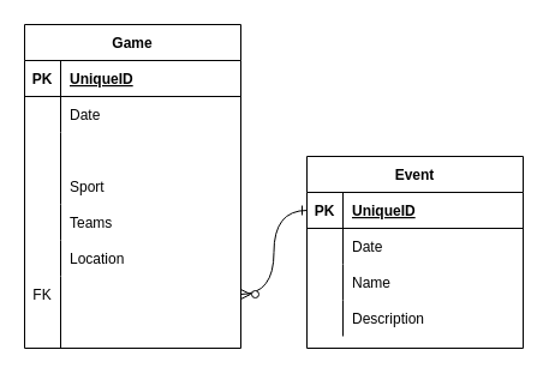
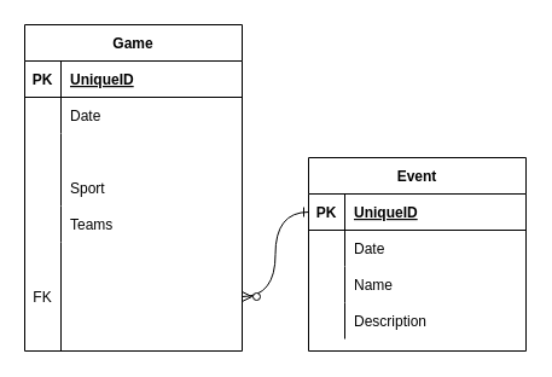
  <mxCell id="0" />
  <mxCell id="1" parent="0" />
  <mxCell id="2" value="Game" style="shape=table;startSize=30;container=1;collapsible=1;childLayout=tableLayout;fixedRows=1;rowLines=0;fontStyle=1;align=center;resizeLast=1;" vertex="1" parent="1"><mxGeometry x="20" y="20" width="180" height="270" as="geometry" /></mxCell>
  <mxCell id="3" value="" style="shape=partialRectangle;collapsible=0;dropTarget=0;pointerEvents=0;fillColor=none;top=0;left=0;bottom=1;right=0;points=[[0,0.5],[1,0.5]];portConstraint=eastwest;" vertex="1" parent="2"><mxGeometry y="30" width="180" height="30" as="geometry" /></mxCell>
  <mxCell id="4" value="PK" style="shape=partialRectangle;connectable=0;fillColor=none;top=0;left=0;bottom=0;right=0;fontStyle=1;overflow=hidden;" vertex="1" parent="3"><mxGeometry width="30" height="30" as="geometry" /></mxCell>
  <mxCell id="5" value="UniqueID" style="shape=partialRectangle;connectable=0;fillColor=none;top=0;left=0;bottom=0;right=0;align=left;spacingLeft=6;fontStyle=5;overflow=hidden;" vertex="1" parent="3"><mxGeometry x="30" width="150" height="30" as="geometry" /></mxCell>
  <mxCell id="6" value="" style="shape=partialRectangle;collapsible=0;dropTarget=0;pointerEvents=0;fillColor=none;top=0;left=0;bottom=0;right=0;points=[[0,0.5],[1,0.5]];portConstraint=eastwest;" vertex="1" parent="2"><mxGeometry y="60" width="180" height="30" as="geometry" /></mxCell>
  <mxCell id="7" value="" style="shape=partialRectangle;connectable=0;fillColor=none;top=0;left=0;bottom=0;right=0;editable=1;overflow=hidden;" vertex="1" parent="6"><mxGeometry width="30" height="30" as="geometry" /></mxCell>
  <mxCell id="8" value="Date" style="shape=partialRectangle;connectable=0;fillColor=none;top=0;left=0;bottom=0;right=0;align=left;spacingLeft=6;overflow=hidden;" vertex="1" parent="6"><mxGeometry x="30" width="150" height="30" as="geometry" /></mxCell>
  <mxCell id="9" value="" style="shape=partialRectangle;collapsible=0;dropTarget=0;pointerEvents=0;fillColor=none;top=0;left=0;bottom=0;right=0;points=[[0,0.5],[1,0.5]];portConstraint=eastwest;" vertex="1" parent="2"><mxGeometry y="90" width="180" height="30" as="geometry" /></mxCell>
  <mxCell id="10" value="" style="shape=partialRectangle;connectable=0;fillColor=none;top=0;left=0;bottom=0;right=0;editable=1;overflow=hidden;" vertex="1" parent="9"><mxGeometry width="30" height="30" as="geometry" /></mxCell>
  <mxCell id="11" value="" style="shape=partialRectangle;collapsible=0;dropTarget=0;pointerEvents=0;fillColor=none;top=0;left=0;bottom=0;right=0;points=[[0,0.5],[1,0.5]];portConstraint=eastwest;" vertex="1" parent="2"><mxGeometry y="120" width="180" height="30" as="geometry" /></mxCell>
  <mxCell id="12" value="" style="shape=partialRectangle;connectable=0;fillColor=none;top=0;left=0;bottom=0;right=0;editable=1;overflow=hidden;" vertex="1" parent="11"><mxGeometry width="30" height="30" as="geometry" /></mxCell>
  <mxCell id="13" value="Sport" style="shape=partialRectangle;connectable=0;fillColor=none;top=0;left=0;bottom=0;right=0;align=left;spacingLeft=6;overflow=hidden;" vertex="1" parent="11"><mxGeometry x="30" width="150" height="30" as="geometry" /></mxCell>
  <mxCell id="14" value="" style="shape=partialRectangle;collapsible=0;dropTarget=0;pointerEvents=0;fillColor=none;top=0;left=0;bottom=0;right=0;points=[[0,0.5],[1,0.5]];portConstraint=eastwest;" vertex="1" parent="2"><mxGeometry y="150" width="180" height="30" as="geometry" /></mxCell>
  <mxCell id="15" value="" style="shape=partialRectangle;connectable=0;fillColor=none;top=0;left=0;bottom=0;right=0;editable=1;overflow=hidden;" vertex="1" parent="14"><mxGeometry width="30" height="30" as="geometry" /></mxCell>
  <mxCell id="16" value="Teams" style="shape=partialRectangle;connectable=0;fillColor=none;top=0;left=0;bottom=0;right=0;align=left;spacingLeft=6;overflow=hidden;" vertex="1" parent="14"><mxGeometry x="30" width="150" height="30" as="geometry" /></mxCell>
  <mxCell id="17" value="" style="shape=partialRectangle;collapsible=0;dropTarget=0;pointerEvents=0;fillColor=none;top=0;left=0;bottom=0;right=0;points=[[0,0.5],[1,0.5]];portConstraint=eastwest;" vertex="1" parent="2"><mxGeometry y="180" width="180" height="30" as="geometry" /></mxCell>
  <mxCell id="18" value="" style="shape=partialRectangle;connectable=0;fillColor=none;top=0;left=0;bottom=0;right=0;editable=1;overflow=hidden;" vertex="1" parent="17"><mxGeometry width="30" height="30" as="geometry" /></mxCell>
- <mxCell id="19" value="Location" style="shape=partialRectangle;connectable=0;fillColor=none;top=0;left=0;bottom=0;right=0;align=left;spacingLeft=6;overflow=hidden;" vertex="1" parent="17"><mxGeometry x="30" width="150" height="30" as="geometry" /></mxCell>
  <mxCell id="20" value="" style="shape=partialRectangle;collapsible=0;dropTarget=0;pointerEvents=0;fillColor=none;top=0;left=0;bottom=0;right=0;points=[[0,0.5],[1,0.5]];portConstraint=eastwest;" vertex="1" parent="2"><mxGeometry y="210" width="180" height="30" as="geometry" /></mxCell>
  <mxCell id="21" value="FK" style="shape=partialRectangle;connectable=0;fillColor=none;top=0;left=0;bottom=0;right=0;editable=1;overflow=hidden;" vertex="1" parent="20"><mxGeometry width="30" height="30" as="geometry" /></mxCell>
  <mxCell id="22" value="" style="shape=partialRectangle;collapsible=0;dropTarget=0;pointerEvents=0;fillColor=none;top=0;left=0;bottom=0;right=0;points=[[0,0.5],[1,0.5]];portConstraint=eastwest;" vertex="1" parent="2"><mxGeometry y="240" width="180" height="30" as="geometry" /></mxCell>
  <mxCell id="23" value="" style="shape=partialRectangle;connectable=0;fillColor=none;top=0;left=0;bottom=0;right=0;editable=1;overflow=hidden;" vertex="1" parent="22"><mxGeometry width="30" height="30" as="geometry" /></mxCell>
  <mxCell id="24" value="" style="shape=partialRectangle;connectable=0;fillColor=none;top=0;left=0;bottom=0;right=0;align=left;spacingLeft=6;overflow=hidden;" vertex="1" parent="22"><mxGeometry x="30" width="150" height="30" as="geometry" /></mxCell>
  <mxCell id="25" value="Event" style="shape=table;startSize=30;container=1;collapsible=1;childLayout=tableLayout;fixedRows=1;rowLines=0;fontStyle=1;align=center;resizeLast=1;" vertex="1" parent="1"><mxGeometry x="255" y="130" width="180" height="160" as="geometry" /></mxCell>
  <mxCell id="26" value="" style="shape=partialRectangle;collapsible=0;dropTarget=0;pointerEvents=0;fillColor=none;top=0;left=0;bottom=1;right=0;points=[[0,0.5],[1,0.5]];portConstraint=eastwest;" vertex="1" parent="25"><mxGeometry y="30" width="180" height="30" as="geometry" /></mxCell>
  <mxCell id="27" value="PK" style="shape=partialRectangle;connectable=0;fillColor=none;top=0;left=0;bottom=0;right=0;fontStyle=1;overflow=hidden;" vertex="1" parent="26"><mxGeometry width="30" height="30" as="geometry" /></mxCell>
  <mxCell id="28" value="UniqueID" style="shape=partialRectangle;connectable=0;fillColor=none;top=0;left=0;bottom=0;right=0;align=left;spacingLeft=6;fontStyle=5;overflow=hidden;" vertex="1" parent="26"><mxGeometry x="30" width="150" height="30" as="geometry" /></mxCell>
  <mxCell id="29" value="" style="shape=partialRectangle;collapsible=0;dropTarget=0;pointerEvents=0;fillColor=none;top=0;left=0;bottom=0;right=0;points=[[0,0.5],[1,0.5]];portConstraint=eastwest;" vertex="1" parent="25"><mxGeometry y="60" width="180" height="30" as="geometry" /></mxCell>
  <mxCell id="30" value="" style="shape=partialRectangle;connectable=0;fillColor=none;top=0;left=0;bottom=0;right=0;editable=1;overflow=hidden;" vertex="1" parent="29"><mxGeometry width="30" height="30" as="geometry" /></mxCell>
  <mxCell id="31" value="Date" style="shape=partialRectangle;connectable=0;fillColor=none;top=0;left=0;bottom=0;right=0;align=left;spacingLeft=6;overflow=hidden;" vertex="1" parent="29"><mxGeometry x="30" width="150" height="30" as="geometry" /></mxCell>
  <mxCell id="32" value="" style="shape=partialRectangle;collapsible=0;dropTarget=0;pointerEvents=0;fillColor=none;top=0;left=0;bottom=0;right=0;points=[[0,0.5],[1,0.5]];portConstraint=eastwest;" vertex="1" parent="25"><mxGeometry y="90" width="180" height="30" as="geometry" /></mxCell>
  <mxCell id="33" value="" style="shape=partialRectangle;connectable=0;fillColor=none;top=0;left=0;bottom=0;right=0;editable=1;overflow=hidden;" vertex="1" parent="32"><mxGeometry width="30" height="30" as="geometry" /></mxCell>
  <mxCell id="34" value="Name" style="shape=partialRectangle;connectable=0;fillColor=none;top=0;left=0;bottom=0;right=0;align=left;spacingLeft=6;overflow=hidden;" vertex="1" parent="32"><mxGeometry x="30" width="150" height="30" as="geometry" /></mxCell>
  <mxCell id="35" value="" style="shape=partialRectangle;collapsible=0;dropTarget=0;pointerEvents=0;fillColor=none;top=0;left=0;bottom=0;right=0;points=[[0,0.5],[1,0.5]];portConstraint=eastwest;" vertex="1" parent="25"><mxGeometry y="120" width="180" height="30" as="geometry" /></mxCell>
  <mxCell id="36" value="" style="shape=partialRectangle;connectable=0;fillColor=none;top=0;left=0;bottom=0;right=0;editable=1;overflow=hidden;" vertex="1" parent="35"><mxGeometry width="30" height="30" as="geometry" /></mxCell>
  <mxCell id="37" value="Description" style="shape=partialRectangle;connectable=0;fillColor=none;top=0;left=0;bottom=0;right=0;align=left;spacingLeft=6;overflow=hidden;" vertex="1" parent="35"><mxGeometry x="30" width="150" height="30" as="geometry" /></mxCell>
  <mxCell id="38" style="edgeStyle=orthogonalEdgeStyle;orthogonalLoop=1;jettySize=auto;html=1;exitX=1;exitY=0.5;exitDx=0;exitDy=0;startArrow=ERzeroToMany;startFill=1;curved=1;endArrow=ERone;endFill=0;entryX=0;entryY=0.5;entryDx=0;entryDy=0;" edge="1" parent="1" source="20" target="26"><mxGeometry relative="1" as="geometry"><mxPoint x="235" y="250" as="targetPoint" /></mxGeometry></mxCell>
